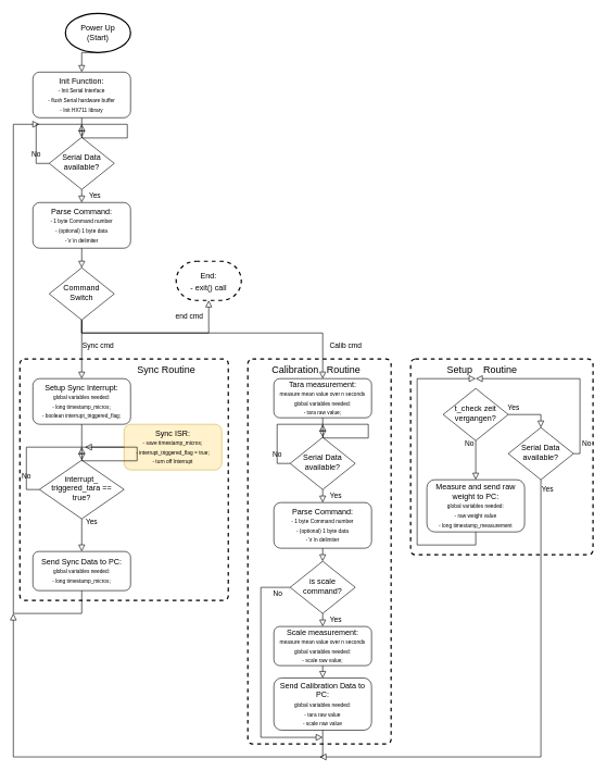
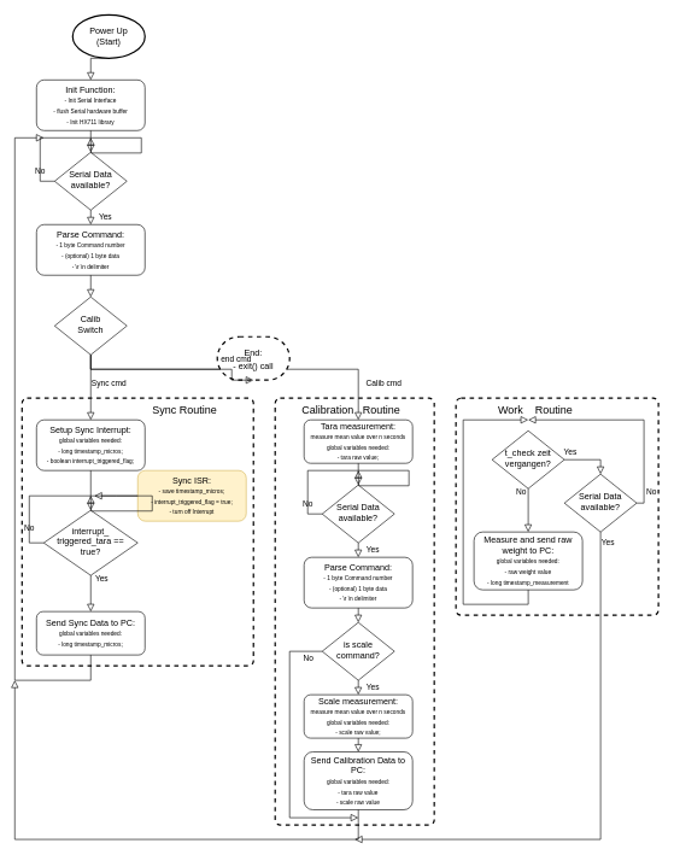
  <mxCell id="0" />
  <mxCell id="1" parent="0" />
  <mxCell id="2" value="" style="rounded=1;whiteSpace=wrap;html=1;absoluteArcSize=1;arcSize=14;strokeWidth=2;fontSize=8;dashed=1;align=right;" vertex="1" parent="1"><mxGeometry x="630" y="550" width="280" height="300" as="geometry" /></mxCell>
- <mxCell id="3" value="&lt;font style=&quot;font-size: 15px&quot;&gt;Setup&amp;nbsp; &amp;nbsp; Routine&lt;/font&gt;" style="text;html=1;strokeColor=none;fillColor=none;align=center;verticalAlign=middle;whiteSpace=wrap;rounded=0;dashed=1;fontSize=8;" vertex="1" parent="1"><mxGeometry x="670" y="550" width="140" height="30" as="geometry" /></mxCell>
+ <mxCell id="3" value="&lt;font style=&quot;font-size: 15px&quot;&gt;Work&amp;nbsp; &amp;nbsp; Routine&lt;/font&gt;" style="text;html=1;strokeColor=none;fillColor=none;align=center;verticalAlign=middle;whiteSpace=wrap;rounded=0;dashed=1;fontSize=8;" vertex="1" parent="1"><mxGeometry x="670" y="550" width="140" height="30" as="geometry" /></mxCell>
  <mxCell id="4" value="" style="rounded=1;whiteSpace=wrap;html=1;absoluteArcSize=1;arcSize=14;strokeWidth=2;fontSize=8;dashed=1;align=right;" vertex="1" parent="1"><mxGeometry x="380" y="550" width="220" height="590" as="geometry" /></mxCell>
  <mxCell id="5" value="&lt;font style=&quot;font-size: 15px&quot;&gt;Calibration&amp;nbsp; &amp;nbsp;Routine&lt;/font&gt;" style="text;html=1;strokeColor=none;fillColor=none;align=center;verticalAlign=middle;whiteSpace=wrap;rounded=0;dashed=1;fontSize=8;" vertex="1" parent="1"><mxGeometry x="380" y="550" width="210" height="30" as="geometry" /></mxCell>
  <mxCell id="6" value="" style="rounded=1;whiteSpace=wrap;html=1;absoluteArcSize=1;arcSize=14;strokeWidth=2;fontSize=8;dashed=1;align=right;" vertex="1" parent="1"><mxGeometry x="30" y="550" width="320" height="370" as="geometry" /></mxCell>
  <mxCell id="7" value="Init Function:&lt;br style=&quot;font-size: 8px&quot;&gt;&lt;font style=&quot;font-size: 8px&quot;&gt;- Init Serial Interface&lt;br&gt;- flush Serial hardware buffer&lt;br&gt;- Init HX711 library&lt;/font&gt;" style="rounded=1;whiteSpace=wrap;html=1;fontSize=12;glass=0;strokeWidth=1;shadow=0;" vertex="1" parent="1"><mxGeometry x="50" y="110" width="150" height="70" as="geometry" /></mxCell>
  <mxCell id="8" value="" style="rounded=0;html=1;jettySize=auto;orthogonalLoop=1;fontSize=11;endArrow=block;endFill=0;endSize=8;strokeWidth=1;shadow=0;labelBackgroundColor=none;edgeStyle=orthogonalEdgeStyle;entryX=0.5;entryY=0;entryDx=0;entryDy=0;exitX=0.5;exitY=1;exitDx=0;exitDy=0;exitPerimeter=0;" edge="1" parent="1" source="16" target="7"><mxGeometry y="20" relative="1" as="geometry"><mxPoint as="offset" /><mxPoint x="125" y="70" as="sourcePoint" /><mxPoint x="135" y="390" as="targetPoint" /></mxGeometry></mxCell>
  <mxCell id="9" value="Serial Data available?" style="rhombus;whiteSpace=wrap;html=1;shadow=0;fontFamily=Helvetica;fontSize=12;align=center;strokeWidth=1;spacing=6;spacingTop=-4;" vertex="1" parent="1"><mxGeometry x="75" y="210" width="100" height="80" as="geometry" /></mxCell>
  <mxCell id="10" value="No" style="rounded=0;html=1;jettySize=auto;orthogonalLoop=1;fontSize=11;endArrow=block;endFill=0;endSize=8;strokeWidth=1;shadow=0;labelBackgroundColor=none;edgeStyle=orthogonalEdgeStyle;exitX=0;exitY=0.5;exitDx=0;exitDy=0;" edge="1" parent="1" source="9"><mxGeometry x="-0.733" y="-10" relative="1" as="geometry"><mxPoint x="-10" y="10" as="offset" /><mxPoint x="365" y="620" as="sourcePoint" /><mxPoint x="125" y="190" as="targetPoint" /></mxGeometry></mxCell>
  <mxCell id="11" value="" style="rounded=0;html=1;jettySize=auto;orthogonalLoop=1;fontSize=11;endArrow=block;endFill=0;endSize=8;strokeWidth=1;shadow=0;labelBackgroundColor=none;edgeStyle=orthogonalEdgeStyle;entryX=0.5;entryY=0;entryDx=0;entryDy=0;exitX=0.5;exitY=1;exitDx=0;exitDy=0;" edge="1" parent="1" source="7" target="9"><mxGeometry y="20" relative="1" as="geometry"><mxPoint as="offset" /><mxPoint x="135" y="60" as="sourcePoint" /><mxPoint x="135" y="100" as="targetPoint" /></mxGeometry></mxCell>
  <mxCell id="12" value="Yes" style="rounded=0;html=1;jettySize=auto;orthogonalLoop=1;fontSize=11;endArrow=block;endFill=0;endSize=8;strokeWidth=1;shadow=0;labelBackgroundColor=none;edgeStyle=orthogonalEdgeStyle;exitX=0.5;exitY=1;exitDx=0;exitDy=0;entryX=0.5;entryY=0;entryDx=0;entryDy=0;" edge="1" parent="1" source="9" target="13"><mxGeometry y="20" relative="1" as="geometry"><mxPoint as="offset" /><mxPoint x="365" y="480" as="sourcePoint" /><mxPoint x="125" y="300" as="targetPoint" /></mxGeometry></mxCell>
  <mxCell id="13" value="Parse Command:&lt;br style=&quot;font-size: 8px&quot;&gt;&lt;font style=&quot;font-size: 8px&quot;&gt;- 1 byte Command number&lt;br&gt;- (optional) 1 byte data&lt;br&gt;- \r \n delimiter&lt;/font&gt;" style="rounded=1;whiteSpace=wrap;html=1;fontSize=12;glass=0;strokeWidth=1;shadow=0;" vertex="1" parent="1"><mxGeometry x="50" y="310" width="150" height="70" as="geometry" /></mxCell>
- <mxCell id="14" value="Command&lt;br&gt;Switch" style="rhombus;whiteSpace=wrap;html=1;shadow=0;fontFamily=Helvetica;fontSize=12;align=center;strokeWidth=1;spacing=6;spacingTop=-4;" vertex="1" parent="1"><mxGeometry x="75" y="410" width="100" height="80" as="geometry" /></mxCell>
+ <mxCell id="14" value="Calib&lt;br&gt;Switch" style="rhombus;whiteSpace=wrap;html=1;shadow=0;fontFamily=Helvetica;fontSize=12;align=center;strokeWidth=1;spacing=6;spacingTop=-4;" vertex="1" parent="1"><mxGeometry x="75" y="410" width="100" height="80" as="geometry" /></mxCell>
  <mxCell id="15" value="" style="rounded=0;html=1;jettySize=auto;orthogonalLoop=1;fontSize=11;endArrow=block;endFill=0;endSize=8;strokeWidth=1;shadow=0;labelBackgroundColor=none;edgeStyle=orthogonalEdgeStyle;entryX=0.5;entryY=0;entryDx=0;entryDy=0;exitX=0.5;exitY=1;exitDx=0;exitDy=0;" edge="1" parent="1" source="13" target="14"><mxGeometry y="20" relative="1" as="geometry"><mxPoint as="offset" /><mxPoint x="135" y="40" as="sourcePoint" /><mxPoint x="135" y="80" as="targetPoint" /></mxGeometry></mxCell>
  <mxCell id="16" value="&lt;span style=&quot;font-size: 12px&quot;&gt;Power Up&lt;/span&gt;&lt;br style=&quot;font-size: 12px&quot;&gt;&lt;span style=&quot;font-size: 12px&quot;&gt;(Start)&lt;/span&gt;" style="strokeWidth=2;html=1;shape=mxgraph.flowchart.start_1;whiteSpace=wrap;fontSize=8;" vertex="1" parent="1"><mxGeometry x="100" y="20" width="100" height="60" as="geometry" /></mxCell>
  <mxCell id="17" value="Setup Sync Interrupt:&lt;br style=&quot;font-size: 8px&quot;&gt;&lt;font style=&quot;font-size: 8px&quot;&gt;global variables needed:&lt;br&gt;- long timestamp_micros;&lt;br&gt;- boolean interrupt_triggered_flag;&lt;br&gt;&lt;/font&gt;" style="rounded=1;whiteSpace=wrap;html=1;fontSize=12;glass=0;strokeWidth=1;shadow=0;" vertex="1" parent="1"><mxGeometry x="50" y="580" width="150" height="70" as="geometry" /></mxCell>
  <mxCell id="18" value="Sync ISR:&lt;br style=&quot;font-size: 8px&quot;&gt;&lt;font style=&quot;font-size: 8px&quot;&gt;- save timestamp_micros;&lt;br&gt;- interrupt_triggered_flag = true;&lt;br&gt;- turn off Interrupt&lt;br&gt;&lt;/font&gt;" style="rounded=1;whiteSpace=wrap;html=1;fontSize=12;glass=0;strokeWidth=1;shadow=0;fillColor=#fff2cc;strokeColor=#d6b656;" vertex="1" parent="1"><mxGeometry x="190" y="650" width="150" height="70" as="geometry" /></mxCell>
  <mxCell id="19" value="interrupt_ triggered_tara == true?" style="rhombus;whiteSpace=wrap;html=1;shadow=0;fontFamily=Helvetica;fontSize=12;align=center;strokeWidth=1;spacing=6;spacingTop=-4;" vertex="1" parent="1"><mxGeometry x="60" y="705" width="130" height="90" as="geometry" /></mxCell>
  <mxCell id="20" value="No" style="rounded=0;html=1;jettySize=auto;orthogonalLoop=1;fontSize=11;endArrow=block;endFill=0;endSize=8;strokeWidth=1;shadow=0;labelBackgroundColor=none;edgeStyle=orthogonalEdgeStyle;exitX=0;exitY=0.5;exitDx=0;exitDy=0;" edge="1" parent="1" source="19"><mxGeometry x="-0.733" y="-10" relative="1" as="geometry"><mxPoint x="-10" y="10" as="offset" /><mxPoint x="350" y="1115" as="sourcePoint" /><mxPoint x="125" y="685" as="targetPoint" /></mxGeometry></mxCell>
  <mxCell id="21" value="" style="rounded=0;html=1;jettySize=auto;orthogonalLoop=1;fontSize=11;endArrow=block;endFill=0;endSize=8;strokeWidth=1;shadow=0;labelBackgroundColor=none;edgeStyle=orthogonalEdgeStyle;entryX=0.5;entryY=0;entryDx=0;entryDy=0;exitX=0.5;exitY=1;exitDx=0;exitDy=0;" edge="1" parent="1" source="17" target="19"><mxGeometry y="20" relative="1" as="geometry"><mxPoint as="offset" /><mxPoint x="135" y="435" as="sourcePoint" /><mxPoint x="135" y="465" as="targetPoint" /></mxGeometry></mxCell>
  <mxCell id="22" value="" style="rounded=0;html=1;jettySize=auto;orthogonalLoop=1;fontSize=11;endArrow=block;endFill=0;endSize=8;strokeWidth=1;shadow=0;labelBackgroundColor=none;edgeStyle=orthogonalEdgeStyle;exitX=0;exitY=0.5;exitDx=0;exitDy=0;" edge="1" parent="1" source="18"><mxGeometry y="20" relative="1" as="geometry"><mxPoint as="offset" /><mxPoint x="135" y="660" as="sourcePoint" /><mxPoint x="130" y="685" as="targetPoint" /><Array as="points" /></mxGeometry></mxCell>
  <mxCell id="23" value="Yes" style="rounded=0;html=1;jettySize=auto;orthogonalLoop=1;fontSize=11;endArrow=block;endFill=0;endSize=8;strokeWidth=1;shadow=0;labelBackgroundColor=none;edgeStyle=orthogonalEdgeStyle;exitX=0.5;exitY=1;exitDx=0;exitDy=0;entryX=0.5;entryY=0;entryDx=0;entryDy=0;" edge="1" parent="1" source="19" target="24"><mxGeometry x="-0.8" y="15" relative="1" as="geometry"><mxPoint as="offset" /><mxPoint x="135" y="325" as="sourcePoint" /><mxPoint x="125" y="835" as="targetPoint" /></mxGeometry></mxCell>
  <mxCell id="24" value="Send Sync Data to PC:&lt;br style=&quot;font-size: 8px&quot;&gt;&lt;font style=&quot;font-size: 8px&quot;&gt;global variables needed:&lt;br&gt;- long timestamp_micros;&lt;br&gt;&lt;/font&gt;" style="rounded=1;whiteSpace=wrap;html=1;fontSize=12;glass=0;strokeWidth=1;shadow=0;" vertex="1" parent="1"><mxGeometry x="50" y="845" width="150" height="60" as="geometry" /></mxCell>
  <mxCell id="25" value="" style="rounded=0;html=1;jettySize=auto;orthogonalLoop=1;fontSize=11;endArrow=block;endFill=0;endSize=8;strokeWidth=1;shadow=0;labelBackgroundColor=none;edgeStyle=orthogonalEdgeStyle;exitX=0.5;exitY=1;exitDx=0;exitDy=0;" edge="1" parent="1" source="24"><mxGeometry y="20" relative="1" as="geometry"><mxPoint as="offset" /><mxPoint x="295" y="630" as="sourcePoint" /><mxPoint x="60" y="190" as="targetPoint" /><Array as="points"><mxPoint x="125" y="940" /><mxPoint x="20" y="940" /><mxPoint x="20" y="190" /><mxPoint x="50" y="190" /></Array></mxGeometry></mxCell>
  <mxCell id="26" value="Sync cmd" style="rounded=0;html=1;jettySize=auto;orthogonalLoop=1;fontSize=11;endArrow=block;endFill=0;endSize=8;strokeWidth=1;shadow=0;labelBackgroundColor=none;edgeStyle=orthogonalEdgeStyle;exitX=0.5;exitY=1;exitDx=0;exitDy=0;entryX=0.5;entryY=0;entryDx=0;entryDy=0;" edge="1" parent="1" source="14" target="17"><mxGeometry x="-0.111" y="25" relative="1" as="geometry"><mxPoint as="offset" /><mxPoint x="135" y="760" as="sourcePoint" /><mxPoint x="135" y="810" as="targetPoint" /></mxGeometry></mxCell>
  <mxCell id="27" value="&lt;font style=&quot;font-size: 15px&quot;&gt;Sync Routine&lt;/font&gt;" style="text;html=1;strokeColor=none;fillColor=none;align=center;verticalAlign=middle;whiteSpace=wrap;rounded=0;dashed=1;fontSize=8;" vertex="1" parent="1"><mxGeometry x="190" y="550" width="130" height="30" as="geometry" /></mxCell>
  <mxCell id="28" value="Tara measurement:&lt;br style=&quot;font-size: 8px&quot;&gt;&lt;font style=&quot;font-size: 8px&quot;&gt;measure mean value over n seconds&lt;br&gt;global variables needed:&lt;br&gt;- tara raw value;&lt;br&gt;&lt;/font&gt;" style="rounded=1;whiteSpace=wrap;html=1;fontSize=12;glass=0;strokeWidth=1;shadow=0;" vertex="1" parent="1"><mxGeometry x="420" y="580" width="150" height="60" as="geometry" /></mxCell>
  <mxCell id="29" value="Send Calibration Data to PC:&lt;br style=&quot;font-size: 8px&quot;&gt;&lt;font style=&quot;font-size: 8px&quot;&gt;global variables needed:&lt;br&gt;- tara raw value&lt;br&gt;- scale raw value&lt;br&gt;&lt;/font&gt;" style="rounded=1;whiteSpace=wrap;html=1;fontSize=12;glass=0;strokeWidth=1;shadow=0;" vertex="1" parent="1"><mxGeometry x="420" y="1039" width="150" height="80" as="geometry" /></mxCell>
  <mxCell id="30" value="Serial Data available?" style="rhombus;whiteSpace=wrap;html=1;shadow=0;fontFamily=Helvetica;fontSize=12;align=center;strokeWidth=1;spacing=6;spacingTop=-4;" vertex="1" parent="1"><mxGeometry x="445" y="670" width="100" height="80" as="geometry" /></mxCell>
  <mxCell id="31" value="No" style="rounded=0;html=1;jettySize=auto;orthogonalLoop=1;fontSize=11;endArrow=block;endFill=0;endSize=8;strokeWidth=1;shadow=0;labelBackgroundColor=none;edgeStyle=orthogonalEdgeStyle;exitX=0;exitY=0.5;exitDx=0;exitDy=0;" edge="1" parent="1" source="30"><mxGeometry x="-0.733" y="-10" relative="1" as="geometry"><mxPoint x="-10" y="10" as="offset" /><mxPoint x="735" y="1090" as="sourcePoint" /><mxPoint x="495" y="650" as="targetPoint" /></mxGeometry></mxCell>
  <mxCell id="32" value="Yes" style="rounded=0;html=1;jettySize=auto;orthogonalLoop=1;fontSize=11;endArrow=block;endFill=0;endSize=8;strokeWidth=1;shadow=0;labelBackgroundColor=none;edgeStyle=orthogonalEdgeStyle;exitX=0.5;exitY=1;exitDx=0;exitDy=0;entryX=0.5;entryY=0;entryDx=0;entryDy=0;" edge="1" parent="1" source="30" target="33"><mxGeometry y="20" relative="1" as="geometry"><mxPoint as="offset" /><mxPoint x="735" y="970" as="sourcePoint" /><mxPoint x="495" y="790" as="targetPoint" /></mxGeometry></mxCell>
  <mxCell id="33" value="Parse Command:&lt;br style=&quot;font-size: 8px&quot;&gt;&lt;font style=&quot;font-size: 8px&quot;&gt;- 1 byte Command number&lt;br&gt;- (optional) 1 byte data&lt;br&gt;- \r \n delimiter&lt;/font&gt;" style="rounded=1;whiteSpace=wrap;html=1;fontSize=12;glass=0;strokeWidth=1;shadow=0;" vertex="1" parent="1"><mxGeometry x="420" y="770" width="150" height="70" as="geometry" /></mxCell>
  <mxCell id="34" value="is scale command?" style="rhombus;whiteSpace=wrap;html=1;shadow=0;fontFamily=Helvetica;fontSize=12;align=center;strokeWidth=1;spacing=6;spacingTop=-4;" vertex="1" parent="1"><mxGeometry x="445" y="860" width="100" height="80" as="geometry" /></mxCell>
  <mxCell id="35" value="" style="rounded=0;html=1;jettySize=auto;orthogonalLoop=1;fontSize=11;endArrow=block;endFill=0;endSize=8;strokeWidth=1;shadow=0;labelBackgroundColor=none;edgeStyle=orthogonalEdgeStyle;entryX=0.5;entryY=0;entryDx=0;entryDy=0;exitX=0.5;exitY=1;exitDx=0;exitDy=0;" edge="1" parent="1" source="33" target="34"><mxGeometry y="20" relative="1" as="geometry"><mxPoint as="offset" /><mxPoint x="505" y="500" as="sourcePoint" /><mxPoint x="505" y="540" as="targetPoint" /></mxGeometry></mxCell>
  <mxCell id="36" value="" style="rounded=0;html=1;jettySize=auto;orthogonalLoop=1;fontSize=11;endArrow=block;endFill=0;endSize=8;strokeWidth=1;shadow=0;labelBackgroundColor=none;edgeStyle=orthogonalEdgeStyle;entryX=0.5;entryY=0;entryDx=0;entryDy=0;exitX=0.5;exitY=1;exitDx=0;exitDy=0;" edge="1" parent="1" source="28" target="30"><mxGeometry y="20" relative="1" as="geometry"><mxPoint as="offset" /><mxPoint x="505" y="880" as="sourcePoint" /><mxPoint x="505" y="910" as="targetPoint" /></mxGeometry></mxCell>
  <mxCell id="37" value="Yes" style="rounded=0;html=1;jettySize=auto;orthogonalLoop=1;fontSize=11;endArrow=block;endFill=0;endSize=8;strokeWidth=1;shadow=0;labelBackgroundColor=none;edgeStyle=orthogonalEdgeStyle;exitX=0.5;exitY=1;exitDx=0;exitDy=0;entryX=0.5;entryY=0;entryDx=0;entryDy=0;" edge="1" parent="1" source="34" target="38"><mxGeometry y="20" relative="1" as="geometry"><mxPoint as="offset" /><mxPoint x="505" y="760" as="sourcePoint" /><mxPoint x="505" y="780" as="targetPoint" /></mxGeometry></mxCell>
  <mxCell id="38" value="Scale measurement:&lt;br style=&quot;font-size: 8px&quot;&gt;&lt;font style=&quot;font-size: 8px&quot;&gt;measure mean value over n seconds&lt;br&gt;global variables needed:&lt;br&gt;- scale raw value;&lt;br&gt;&lt;/font&gt;" style="rounded=1;whiteSpace=wrap;html=1;fontSize=12;glass=0;strokeWidth=1;shadow=0;" vertex="1" parent="1"><mxGeometry x="420" y="960" width="150" height="60" as="geometry" /></mxCell>
  <mxCell id="39" value="No" style="rounded=0;html=1;jettySize=auto;orthogonalLoop=1;fontSize=11;endArrow=block;endFill=0;endSize=8;strokeWidth=1;shadow=0;labelBackgroundColor=none;edgeStyle=orthogonalEdgeStyle;exitX=0;exitY=0.5;exitDx=0;exitDy=0;" edge="1" parent="1" source="34"><mxGeometry x="-0.895" y="10" relative="1" as="geometry"><mxPoint as="offset" /><mxPoint x="455" y="720" as="sourcePoint" /><mxPoint x="495" y="1130" as="targetPoint" /><Array as="points"><mxPoint x="400" y="900" /></Array></mxGeometry></mxCell>
  <mxCell id="40" value="" style="rounded=0;html=1;jettySize=auto;orthogonalLoop=1;fontSize=11;endArrow=block;endFill=0;endSize=8;strokeWidth=1;shadow=0;labelBackgroundColor=none;edgeStyle=orthogonalEdgeStyle;entryX=0.5;entryY=0;entryDx=0;entryDy=0;exitX=0.5;exitY=1;exitDx=0;exitDy=0;" edge="1" parent="1" source="38" target="29"><mxGeometry y="20" relative="1" as="geometry"><mxPoint as="offset" /><mxPoint x="505" y="850" as="sourcePoint" /><mxPoint x="505" y="870" as="targetPoint" /></mxGeometry></mxCell>
  <mxCell id="41" value="" style="rounded=0;html=1;jettySize=auto;orthogonalLoop=1;fontSize=11;endArrow=block;endFill=0;endSize=8;strokeWidth=1;shadow=0;labelBackgroundColor=none;edgeStyle=orthogonalEdgeStyle;exitX=0.5;exitY=1;exitDx=0;exitDy=0;" edge="1" parent="1" source="29"><mxGeometry y="20" relative="1" as="geometry"><mxPoint as="offset" /><mxPoint x="505" y="1030" as="sourcePoint" /><mxPoint x="20" y="940" as="targetPoint" /><Array as="points"><mxPoint x="495" y="1160" /><mxPoint x="20" y="1160" /></Array></mxGeometry></mxCell>
  <mxCell id="42" value="Calib cmd" style="rounded=0;html=1;jettySize=auto;orthogonalLoop=1;fontSize=11;endArrow=block;endFill=0;endSize=8;strokeWidth=1;shadow=0;labelBackgroundColor=none;edgeStyle=orthogonalEdgeStyle;exitX=0.5;exitY=1;exitDx=0;exitDy=0;entryX=0.5;entryY=0;entryDx=0;entryDy=0;" edge="1" parent="1" source="14" target="28"><mxGeometry x="0.783" y="35" relative="1" as="geometry"><mxPoint as="offset" /><mxPoint x="135" y="500" as="sourcePoint" /><mxPoint x="135" y="590" as="targetPoint" /><Array as="points"><mxPoint x="125" y="510" /><mxPoint x="495" y="510" /></Array></mxGeometry></mxCell>
  <mxCell id="43" value="t_check zeit vergangen?" style="rhombus;whiteSpace=wrap;html=1;shadow=0;fontFamily=Helvetica;fontSize=12;align=center;strokeWidth=1;spacing=6;spacingTop=-4;" vertex="1" parent="1"><mxGeometry x="679.96" y="595" width="100" height="80" as="geometry" /></mxCell>
  <mxCell id="44" value="Serial Data available?" style="rhombus;whiteSpace=wrap;html=1;shadow=0;fontFamily=Helvetica;fontSize=12;align=center;strokeWidth=1;spacing=6;spacingTop=-4;" vertex="1" parent="1"><mxGeometry x="779.96" y="655" width="100" height="80" as="geometry" /></mxCell>
  <mxCell id="45" value="No" style="rounded=0;html=1;jettySize=auto;orthogonalLoop=1;fontSize=11;endArrow=block;endFill=0;endSize=8;strokeWidth=1;shadow=0;labelBackgroundColor=none;edgeStyle=orthogonalEdgeStyle;exitX=1;exitY=0.5;exitDx=0;exitDy=0;" edge="1" parent="1" source="44"><mxGeometry x="-0.818" y="-10" relative="1" as="geometry"><mxPoint as="offset" /><mxPoint x="1049.95" y="1080" as="sourcePoint" /><mxPoint x="729.96" y="580" as="targetPoint" /><Array as="points"><mxPoint x="889.96" y="695" /><mxPoint x="889.96" y="580" /></Array></mxGeometry></mxCell>
  <mxCell id="46" value="Yes" style="rounded=0;html=1;jettySize=auto;orthogonalLoop=1;fontSize=11;endArrow=block;endFill=0;endSize=8;strokeWidth=1;shadow=0;labelBackgroundColor=none;edgeStyle=orthogonalEdgeStyle;exitX=0.5;exitY=1;exitDx=0;exitDy=0;" edge="1" parent="1" source="44"><mxGeometry x="-0.964" y="10" relative="1" as="geometry"><mxPoint as="offset" /><mxPoint x="1109.96" y="920" as="sourcePoint" /><mxPoint x="490" y="1160" as="targetPoint" /><Array as="points"><mxPoint x="830" y="1160" /></Array></mxGeometry></mxCell>
  <mxCell id="47" value="Yes" style="rounded=0;html=1;jettySize=auto;orthogonalLoop=1;fontSize=11;endArrow=block;endFill=0;endSize=8;strokeWidth=1;shadow=0;labelBackgroundColor=none;edgeStyle=orthogonalEdgeStyle;exitX=1;exitY=0.5;exitDx=0;exitDy=0;entryX=0.5;entryY=0;entryDx=0;entryDy=0;" edge="1" parent="1" source="43" target="44"><mxGeometry x="-0.778" y="10" relative="1" as="geometry"><mxPoint as="offset" /><mxPoint x="840.05" y="630" as="sourcePoint" /><mxPoint x="829.96" y="610" as="targetPoint" /></mxGeometry></mxCell>
  <mxCell id="48" value="No" style="rounded=0;html=1;jettySize=auto;orthogonalLoop=1;fontSize=11;endArrow=block;endFill=0;endSize=8;strokeWidth=1;shadow=0;labelBackgroundColor=none;edgeStyle=orthogonalEdgeStyle;exitX=0.5;exitY=1;exitDx=0;exitDy=0;entryX=0.5;entryY=0;entryDx=0;entryDy=0;" edge="1" parent="1" source="43" target="49"><mxGeometry x="-0.818" y="-10" relative="1" as="geometry"><mxPoint as="offset" /><mxPoint x="849.96" y="670" as="sourcePoint" /><mxPoint x="729.96" y="730" as="targetPoint" /></mxGeometry></mxCell>
  <mxCell id="49" value="Measure and send raw weight to PC:&lt;br style=&quot;font-size: 8px&quot;&gt;&lt;font style=&quot;font-size: 8px&quot;&gt;global variables needed:&lt;br&gt;- raw weight value&lt;br&gt;- long timestamp_measurement&lt;br&gt;&lt;/font&gt;" style="rounded=1;whiteSpace=wrap;html=1;fontSize=12;glass=0;strokeWidth=1;shadow=0;" vertex="1" parent="1"><mxGeometry x="654.96" y="735" width="150" height="80" as="geometry" /></mxCell>
  <mxCell id="50" value="" style="rounded=0;html=1;jettySize=auto;orthogonalLoop=1;fontSize=11;endArrow=block;endFill=0;endSize=8;strokeWidth=1;shadow=0;labelBackgroundColor=none;edgeStyle=orthogonalEdgeStyle;exitX=0.5;exitY=1;exitDx=0;exitDy=0;" edge="1" parent="1" source="49"><mxGeometry y="20" relative="1" as="geometry"><mxPoint as="offset" /><mxPoint x="424.96" y="870" as="sourcePoint" /><mxPoint x="729.96" y="580" as="targetPoint" /><Array as="points"><mxPoint x="729.96" y="835" /><mxPoint x="639.96" y="835" /><mxPoint x="639.96" y="580" /></Array></mxGeometry></mxCell>
- <mxCell id="51" value="&lt;font style=&quot;font-size: 12px&quot;&gt;End:&lt;br&gt;- exit() call&lt;br&gt;&lt;/font&gt;" style="strokeWidth=2;html=1;shape=mxgraph.flowchart.terminator;whiteSpace=wrap;dashed=1;fontSize=15;" vertex="1" parent="1"><mxGeometry x="270" y="400" width="100" height="60" as="geometry" /></mxCell>
+ <mxCell id="51" value="&lt;font style=&quot;font-size: 12px&quot;&gt;End:&lt;br&gt;- exit() call&lt;br&gt;&lt;/font&gt;" style="strokeWidth=2;html=1;shape=mxgraph.flowchart.terminator;whiteSpace=wrap;dashed=1;fontSize=15;" vertex="1" parent="1"><mxGeometry x="300" y="465" width="100" height="60" as="geometry" /></mxCell>
  <mxCell id="52" value="end cmd" style="rounded=0;html=1;jettySize=auto;orthogonalLoop=1;fontSize=11;endArrow=block;endFill=0;endSize=8;strokeWidth=1;shadow=0;labelBackgroundColor=none;edgeStyle=orthogonalEdgeStyle;exitX=0.5;exitY=1;exitDx=0;exitDy=0;entryX=0.5;entryY=1;entryDx=0;entryDy=0;entryPerimeter=0;" edge="1" parent="1" source="14" target="51"><mxGeometry x="0.817" y="30" relative="1" as="geometry"><mxPoint y="1" as="offset" /><mxPoint x="135" y="500" as="sourcePoint" /><mxPoint x="320" y="480" as="targetPoint" /><Array as="points"><mxPoint x="125" y="510" /><mxPoint x="320" y="510" /></Array></mxGeometry></mxCell>
